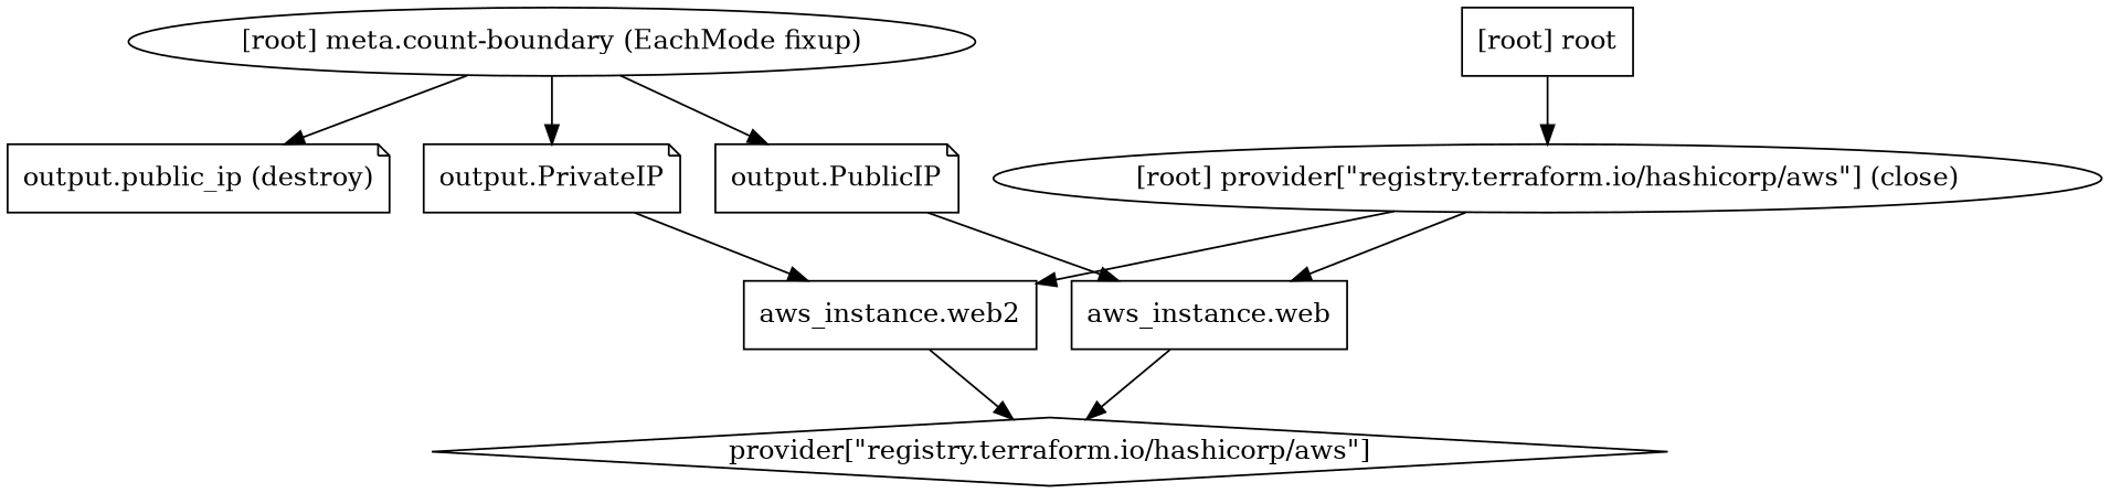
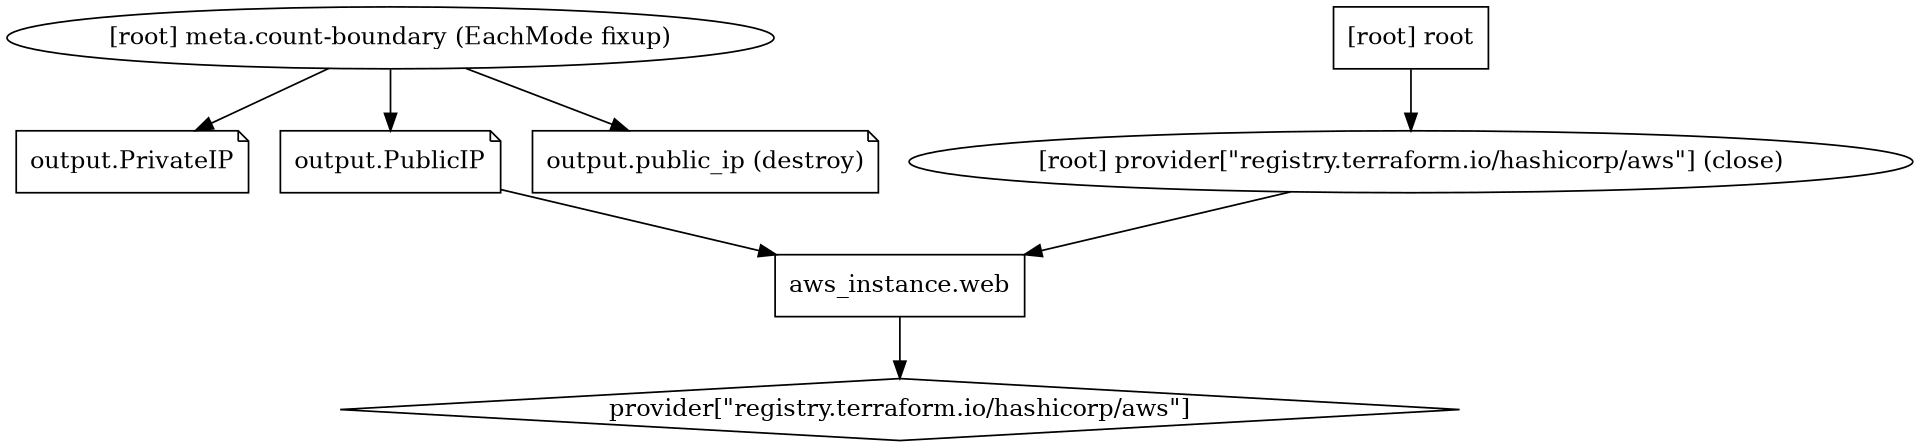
  digraph {
    compound=true
    newrank=true
    node [shape=box]
    n1 [label="aws_instance.web"]
    n2 [label="provider[\"registry.terraform.io/hashicorp/aws\"]" shape=diamond]
-   n3 [label="aws_instance.web2"]
    n4 [label="output.PrivateIP" shape=note]
    n5 [label="output.PublicIP" shape=note]
    n6 [label="output.public_ip (destroy)" shape=note]
    "[root] meta.count-boundary (EachMode fixup)" [shape=""]
    "[root] provider[\"registry.terraform.io/hashicorp/aws\"] (close)" [shape=""]
    "[root] root"
    subgraph sub_1 {
      n1
      n2
-     n3
      n4
      n5
      n6
      "[root] meta.count-boundary (EachMode fixup)"
      "[root] provider[\"registry.terraform.io/hashicorp/aws\"] (close)"
      "[root] root"
    }
    n1 -> n2
-   n3 -> n2
-   n4 -> n3
    n5 -> n1
    "[root] meta.count-boundary (EachMode fixup)" -> n4
    "[root] meta.count-boundary (EachMode fixup)" -> n5
    "[root] meta.count-boundary (EachMode fixup)" -> n6
    "[root] provider[\"registry.terraform.io/hashicorp/aws\"] (close)" -> n1
-   "[root] provider[\"registry.terraform.io/hashicorp/aws\"] (close)" -> n3
    "[root] root" -> "[root] provider[\"registry.terraform.io/hashicorp/aws\"] (close)"
  }
